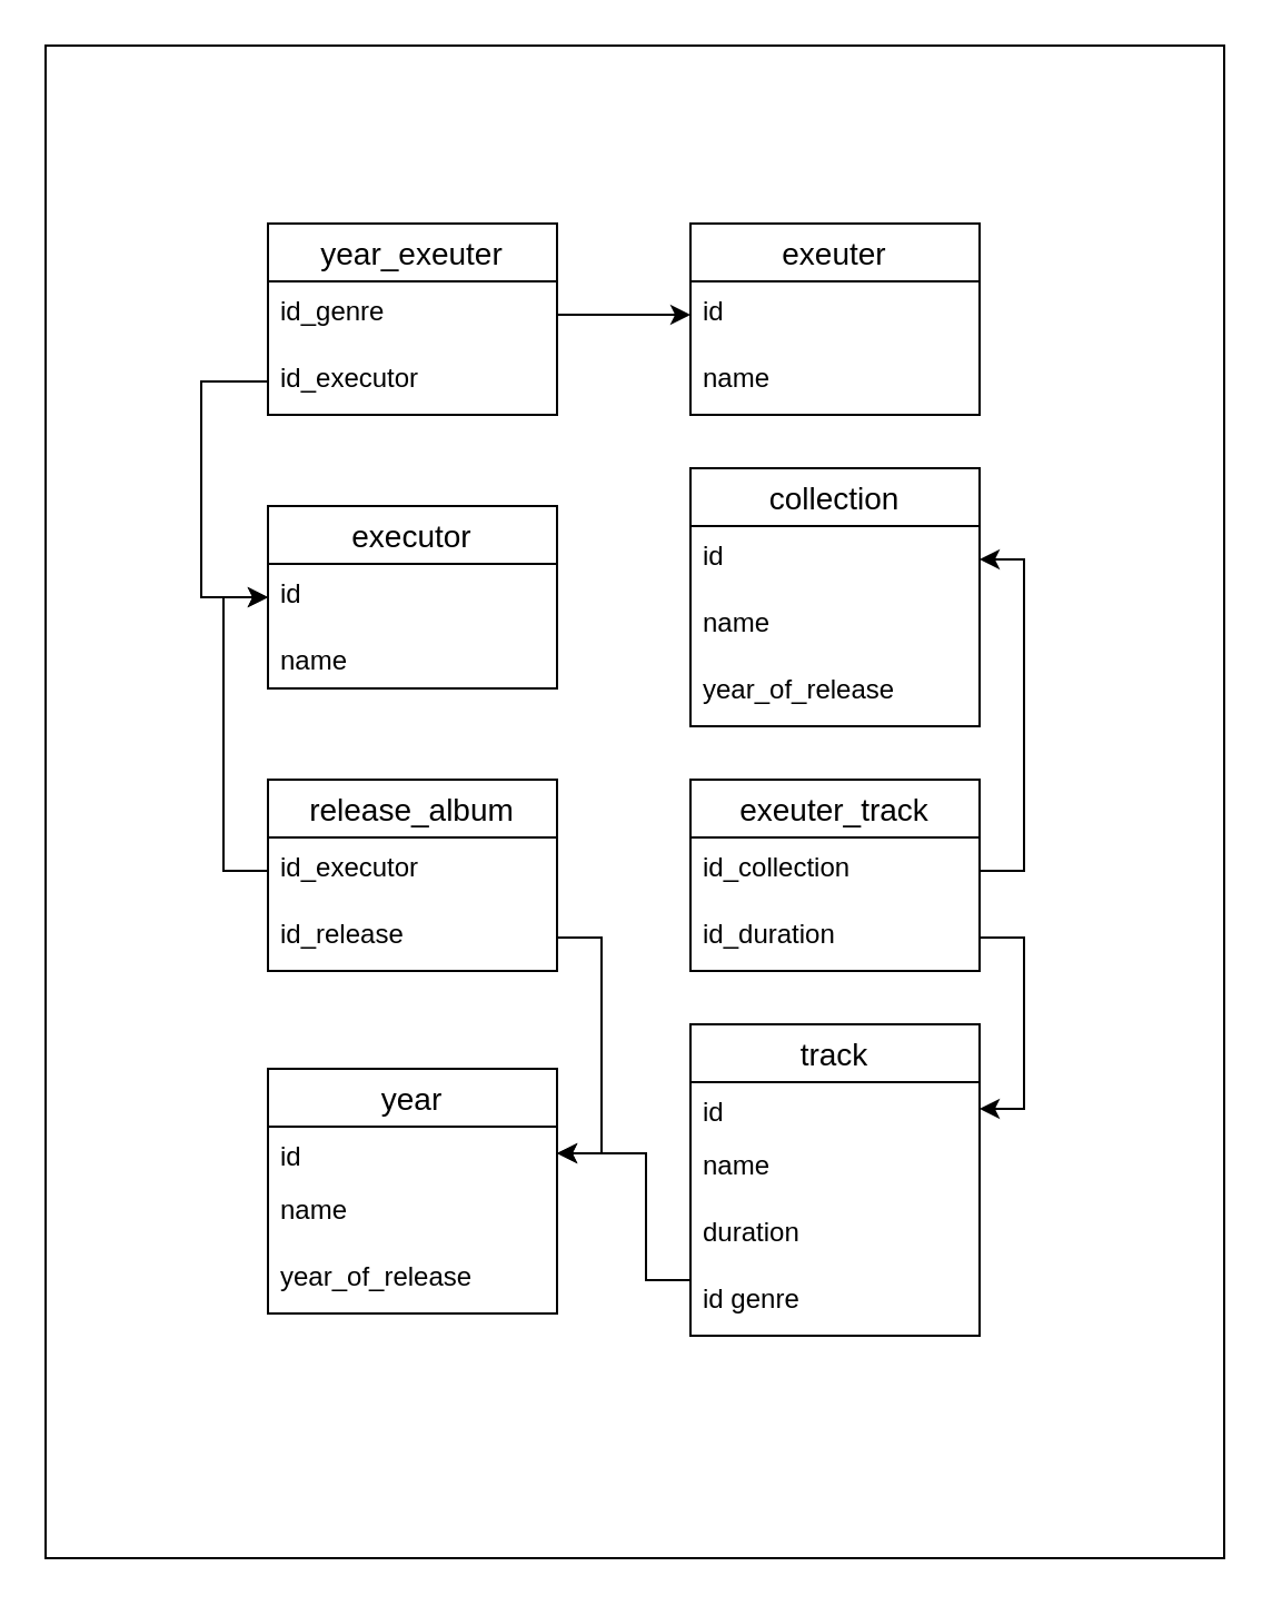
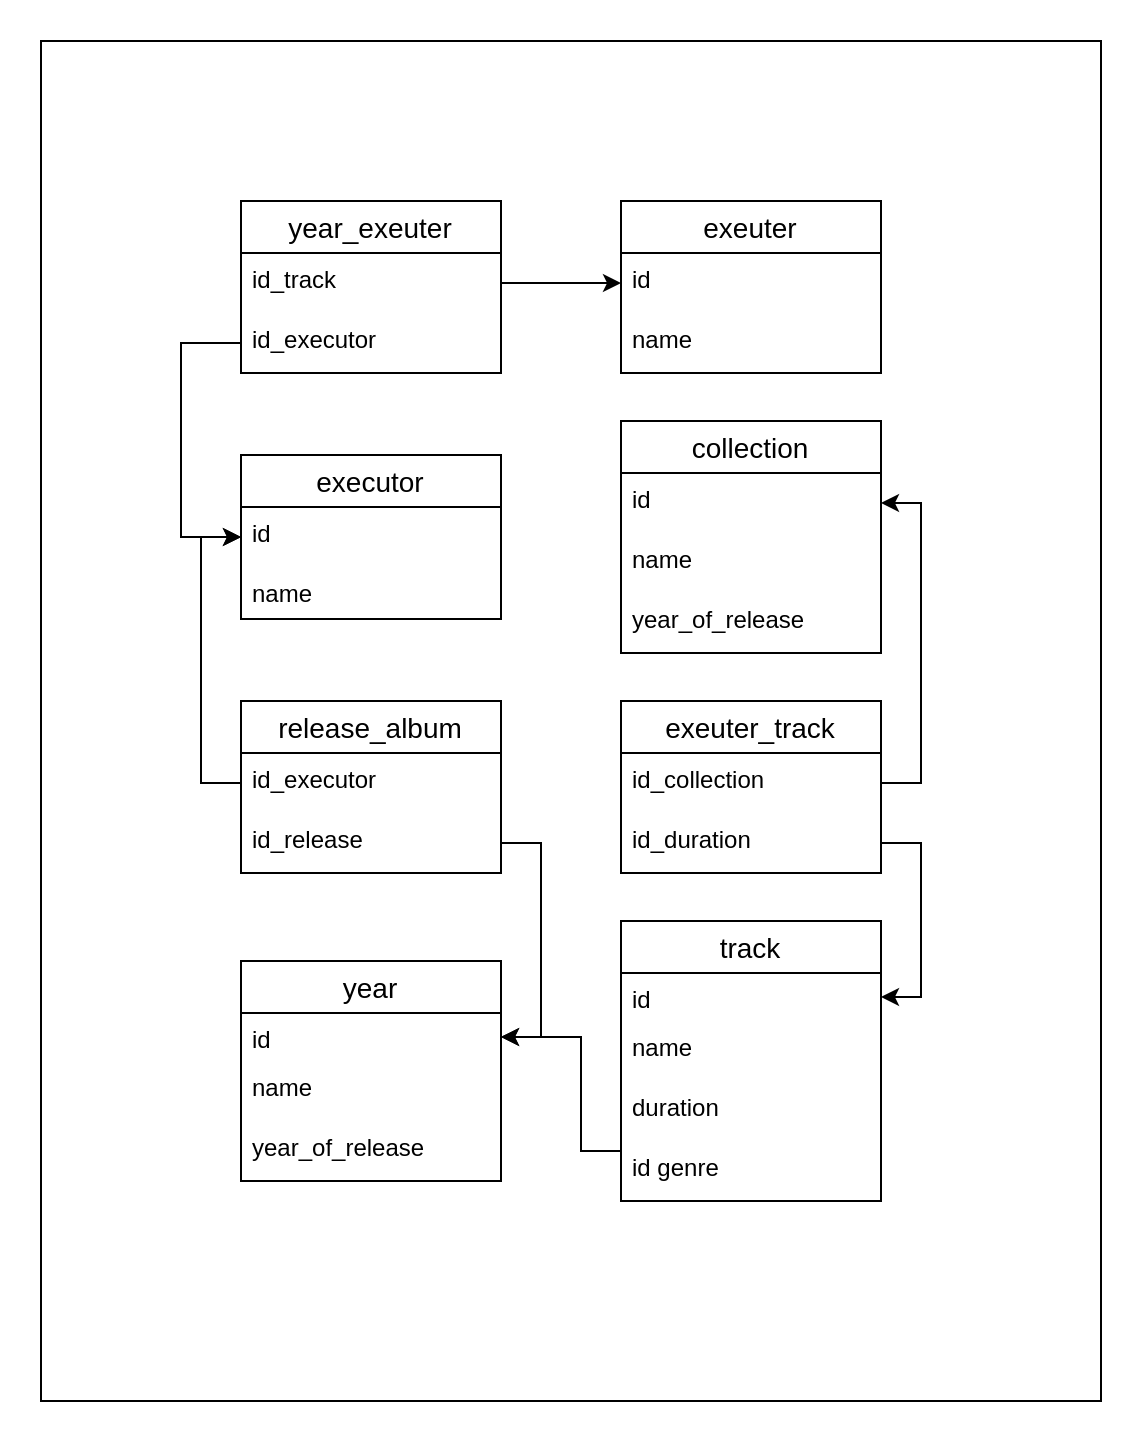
  <mxCell id="0" />
  <mxCell id="1" parent="0" />
  <mxCell id="2" value="exeuter" style="swimlane;fontStyle=0;childLayout=stackLayout;horizontal=1;startSize=26;horizontalStack=0;resizeParent=1;resizeParentMax=0;resizeLast=0;collapsible=1;marginBottom=0;align=center;fontSize=14;" parent="1" vertex="1"><mxGeometry x="310" y="100" width="130" height="86" as="geometry" /></mxCell>
  <mxCell id="3" value="id" style="text;strokeColor=none;fillColor=none;spacingLeft=4;spacingRight=4;overflow=hidden;rotatable=0;points=[[0,0.5],[1,0.5]];portConstraint=eastwest;fontSize=12;" parent="2" vertex="1"><mxGeometry y="26" width="130" height="30" as="geometry" /></mxCell>
  <mxCell id="4" value="name" style="text;strokeColor=none;fillColor=none;spacingLeft=4;spacingRight=4;overflow=hidden;rotatable=0;points=[[0,0.5],[1,0.5]];portConstraint=eastwest;fontSize=12;" parent="2" vertex="1"><mxGeometry y="56" width="130" height="30" as="geometry" /></mxCell>
  <mxCell id="5" value="executor" style="swimlane;fontStyle=0;childLayout=stackLayout;horizontal=1;startSize=26;horizontalStack=0;resizeParent=1;resizeParentMax=0;resizeLast=0;collapsible=1;marginBottom=0;align=center;fontSize=14;" parent="1" vertex="1"><mxGeometry x="120" y="227" width="130" height="82" as="geometry" /></mxCell>
  <mxCell id="6" value="id" style="text;strokeColor=none;fillColor=none;spacingLeft=4;spacingRight=4;overflow=hidden;rotatable=0;points=[[0,0.5],[1,0.5]];portConstraint=eastwest;fontSize=12;" parent="5" vertex="1"><mxGeometry y="26" width="130" height="30" as="geometry" /></mxCell>
  <mxCell id="7" value="name" style="text;strokeColor=none;fillColor=none;spacingLeft=4;spacingRight=4;overflow=hidden;rotatable=0;points=[[0,0.5],[1,0.5]];portConstraint=eastwest;fontSize=12;" parent="5" vertex="1"><mxGeometry y="56" width="130" height="26" as="geometry" /></mxCell>
  <mxCell id="8" value="year" style="swimlane;fontStyle=0;childLayout=stackLayout;horizontal=1;startSize=26;horizontalStack=0;resizeParent=1;resizeParentMax=0;resizeLast=0;collapsible=1;marginBottom=0;align=center;fontSize=14;" parent="1" vertex="1"><mxGeometry x="120" y="480" width="130" height="110" as="geometry" /></mxCell>
  <mxCell id="9" value="id" style="text;strokeColor=none;fillColor=none;spacingLeft=4;spacingRight=4;overflow=hidden;rotatable=0;points=[[0,0.5],[1,0.5]];portConstraint=eastwest;fontSize=12;" parent="8" vertex="1"><mxGeometry y="26" width="130" height="24" as="geometry" /></mxCell>
  <mxCell id="10" value="name" style="text;strokeColor=none;fillColor=none;spacingLeft=4;spacingRight=4;overflow=hidden;rotatable=0;points=[[0,0.5],[1,0.5]];portConstraint=eastwest;fontSize=12;" parent="8" vertex="1"><mxGeometry y="50" width="130" height="30" as="geometry" /></mxCell>
  <mxCell id="11" value="year_of_release" style="text;strokeColor=none;fillColor=none;spacingLeft=4;spacingRight=4;overflow=hidden;rotatable=0;points=[[0,0.5],[1,0.5]];portConstraint=eastwest;fontSize=12;" parent="8" vertex="1"><mxGeometry y="80" width="130" height="30" as="geometry" /></mxCell>
  <mxCell id="12" value="track" style="swimlane;fontStyle=0;childLayout=stackLayout;horizontal=1;startSize=26;horizontalStack=0;resizeParent=1;resizeParentMax=0;resizeLast=0;collapsible=1;marginBottom=0;align=center;fontSize=14;" parent="1" vertex="1"><mxGeometry x="310" y="460" width="130" height="140" as="geometry" /></mxCell>
  <mxCell id="13" value="id" style="text;strokeColor=none;fillColor=none;spacingLeft=4;spacingRight=4;overflow=hidden;rotatable=0;points=[[0,0.5],[1,0.5]];portConstraint=eastwest;fontSize=12;" parent="12" vertex="1"><mxGeometry y="26" width="130" height="24" as="geometry" /></mxCell>
  <mxCell id="14" value="name" style="text;strokeColor=none;fillColor=none;spacingLeft=4;spacingRight=4;overflow=hidden;rotatable=0;points=[[0,0.5],[1,0.5]];portConstraint=eastwest;fontSize=12;" parent="12" vertex="1"><mxGeometry y="50" width="130" height="30" as="geometry" /></mxCell>
  <mxCell id="15" value="duration" style="text;strokeColor=none;fillColor=none;spacingLeft=4;spacingRight=4;overflow=hidden;rotatable=0;points=[[0,0.5],[1,0.5]];portConstraint=eastwest;fontSize=12;" parent="12" vertex="1"><mxGeometry y="80" width="130" height="30" as="geometry" /></mxCell>
  <mxCell id="16" value="id genre" style="text;strokeColor=none;fillColor=none;spacingLeft=4;spacingRight=4;overflow=hidden;rotatable=0;points=[[0,0.5],[1,0.5]];portConstraint=eastwest;fontSize=12;" parent="12" vertex="1"><mxGeometry y="110" width="130" height="30" as="geometry" /></mxCell>
  <mxCell id="17" value="" style="edgeStyle=orthogonalEdgeStyle;rounded=0;orthogonalLoop=1;jettySize=auto;html=1;" parent="1" source="16" target="9" edge="1"><mxGeometry relative="1" as="geometry"><Array as="points"><mxPoint x="290" y="575" /><mxPoint x="290" y="518" /></Array></mxGeometry></mxCell>
  <mxCell id="18" value="year_exeuter" style="swimlane;fontStyle=0;childLayout=stackLayout;horizontal=1;startSize=26;horizontalStack=0;resizeParent=1;resizeParentMax=0;resizeLast=0;collapsible=1;marginBottom=0;align=center;fontSize=14;" vertex="1" parent="1"><mxGeometry x="120" y="100" width="130" height="86" as="geometry"><mxRectangle x="-30" y="51" width="70" height="26" as="alternateBounds" /></mxGeometry></mxCell>
- <mxCell id="19" value="id_genre" style="text;strokeColor=none;fillColor=none;spacingLeft=4;spacingRight=4;overflow=hidden;rotatable=0;points=[[0,0.5],[1,0.5]];portConstraint=eastwest;fontSize=12;" vertex="1" parent="18"><mxGeometry y="26" width="130" height="30" as="geometry" /></mxCell>
+ <mxCell id="19" value="id_track" style="text;strokeColor=none;fillColor=none;spacingLeft=4;spacingRight=4;overflow=hidden;rotatable=0;points=[[0,0.5],[1,0.5]];portConstraint=eastwest;fontSize=12;" vertex="1" parent="18"><mxGeometry y="26" width="130" height="30" as="geometry" /></mxCell>
  <mxCell id="20" value="id_executor" style="text;strokeColor=none;fillColor=none;spacingLeft=4;spacingRight=4;overflow=hidden;rotatable=0;points=[[0,0.5],[1,0.5]];portConstraint=eastwest;fontSize=12;" vertex="1" parent="18"><mxGeometry y="56" width="130" height="30" as="geometry" /></mxCell>
  <mxCell id="21" style="edgeStyle=orthogonalEdgeStyle;rounded=0;orthogonalLoop=1;jettySize=auto;html=1;entryX=0;entryY=0.5;entryDx=0;entryDy=0;exitX=0;exitY=0.5;exitDx=0;exitDy=0;" edge="1" parent="1" source="20" target="6"><mxGeometry relative="1" as="geometry"><Array as="points"><mxPoint x="90" y="171" /><mxPoint x="90" y="268" /></Array></mxGeometry></mxCell>
  <mxCell id="22" style="edgeStyle=orthogonalEdgeStyle;rounded=0;orthogonalLoop=1;jettySize=auto;html=1;exitX=1;exitY=0.5;exitDx=0;exitDy=0;entryX=0;entryY=0.5;entryDx=0;entryDy=0;" edge="1" parent="1" source="19" target="3"><mxGeometry relative="1" as="geometry" /></mxCell>
  <mxCell id="23" value="collection" style="swimlane;fontStyle=0;childLayout=stackLayout;horizontal=1;startSize=26;horizontalStack=0;resizeParent=1;resizeParentMax=0;resizeLast=0;collapsible=1;marginBottom=0;align=center;fontSize=14;" vertex="1" parent="1"><mxGeometry x="310" width="130" height="116" as="geometry" y="210" /></mxCell>
  <mxCell id="24" value="id" style="text;strokeColor=none;fillColor=none;spacingLeft=4;spacingRight=4;overflow=hidden;rotatable=0;points=[[0,0.5],[1,0.5]];portConstraint=eastwest;fontSize=12;" vertex="1" parent="23"><mxGeometry y="26" width="130" height="30" as="geometry" /></mxCell>
  <mxCell id="25" value="name" style="text;strokeColor=none;fillColor=none;spacingLeft=4;spacingRight=4;overflow=hidden;rotatable=0;points=[[0,0.5],[1,0.5]];portConstraint=eastwest;fontSize=12;" vertex="1" parent="23"><mxGeometry y="56" width="130" height="30" as="geometry" /></mxCell>
  <mxCell id="26" value="year_of_release" style="text;strokeColor=none;fillColor=none;spacingLeft=4;spacingRight=4;overflow=hidden;rotatable=0;points=[[0,0.5],[1,0.5]];portConstraint=eastwest;fontSize=12;" vertex="1" parent="23"><mxGeometry y="86" width="130" height="30" as="geometry" /></mxCell>
  <mxCell id="27" value="exeuter_track" style="swimlane;fontStyle=0;childLayout=stackLayout;horizontal=1;startSize=26;horizontalStack=0;resizeParent=1;resizeParentMax=0;resizeLast=0;collapsible=1;marginBottom=0;align=center;fontSize=14;fillColor=none;gradientColor=none;" vertex="1" parent="1"><mxGeometry x="310" y="350" width="130" height="86" as="geometry" /></mxCell>
  <mxCell id="28" value="id_collection" style="text;strokeColor=none;fillColor=none;spacingLeft=4;spacingRight=4;overflow=hidden;rotatable=0;points=[[0,0.5],[1,0.5]];portConstraint=eastwest;fontSize=12;" vertex="1" parent="27"><mxGeometry y="26" width="130" height="30" as="geometry" /></mxCell>
  <mxCell id="29" value="id_duration" style="text;strokeColor=none;fillColor=none;spacingLeft=4;spacingRight=4;overflow=hidden;rotatable=0;points=[[0,0.5],[1,0.5]];portConstraint=eastwest;fontSize=12;" vertex="1" parent="27"><mxGeometry y="56" width="130" height="30" as="geometry" /></mxCell>
  <mxCell id="30" style="edgeStyle=orthogonalEdgeStyle;rounded=0;orthogonalLoop=1;jettySize=auto;html=1;entryX=1;entryY=0.5;entryDx=0;entryDy=0;exitX=1;exitY=0.5;exitDx=0;exitDy=0;" edge="1" parent="1" source="29" target="13"><mxGeometry relative="1" as="geometry" /></mxCell>
  <mxCell id="31" style="edgeStyle=orthogonalEdgeStyle;rounded=0;orthogonalLoop=1;jettySize=auto;html=1;entryX=1;entryY=0.5;entryDx=0;entryDy=0;exitX=1;exitY=0.5;exitDx=0;exitDy=0;" edge="1" parent="1" source="28" target="24"><mxGeometry relative="1" as="geometry" /></mxCell>
  <mxCell id="32" value="release_album" style="swimlane;fontStyle=0;childLayout=stackLayout;horizontal=1;startSize=26;horizontalStack=0;resizeParent=1;resizeParentMax=0;resizeLast=0;collapsible=1;marginBottom=0;align=center;fontSize=14;fillColor=none;gradientColor=none;" vertex="1" parent="1"><mxGeometry x="120" y="350" width="130" height="86" as="geometry" /></mxCell>
  <mxCell id="33" value="id_executor" style="text;strokeColor=none;fillColor=none;spacingLeft=4;spacingRight=4;overflow=hidden;rotatable=0;points=[[0,0.5],[1,0.5]];portConstraint=eastwest;fontSize=12;" vertex="1" parent="32"><mxGeometry y="26" width="130" height="30" as="geometry" /></mxCell>
  <mxCell id="34" value="id_release" style="text;strokeColor=none;fillColor=none;spacingLeft=4;spacingRight=4;overflow=hidden;rotatable=0;points=[[0,0.5],[1,0.5]];portConstraint=eastwest;fontSize=12;" vertex="1" parent="32"><mxGeometry y="56" width="130" height="30" as="geometry" /></mxCell>
  <mxCell id="35" style="edgeStyle=orthogonalEdgeStyle;rounded=0;orthogonalLoop=1;jettySize=auto;html=1;entryX=0;entryY=0.5;entryDx=0;entryDy=0;" edge="1" parent="1" source="33" target="6"><mxGeometry relative="1" as="geometry" /></mxCell>
  <mxCell id="36" style="edgeStyle=orthogonalEdgeStyle;rounded=0;orthogonalLoop=1;jettySize=auto;html=1;entryX=1;entryY=0.5;entryDx=0;entryDy=0;exitX=1;exitY=0.5;exitDx=0;exitDy=0;" edge="1" parent="1" source="34" target="9"><mxGeometry relative="1" as="geometry"><Array as="points"><mxPoint x="270" y="421" /><mxPoint x="270" y="518" /></Array></mxGeometry></mxCell>
  <mxCell id="37" value="" style="rounded=0;whiteSpace=wrap;html=1;gradientColor=#ffffff;fillColor=none;" parent="1" vertex="1"><mxGeometry x="20" y="20" width="530" height="680" as="geometry" /></mxCell>
